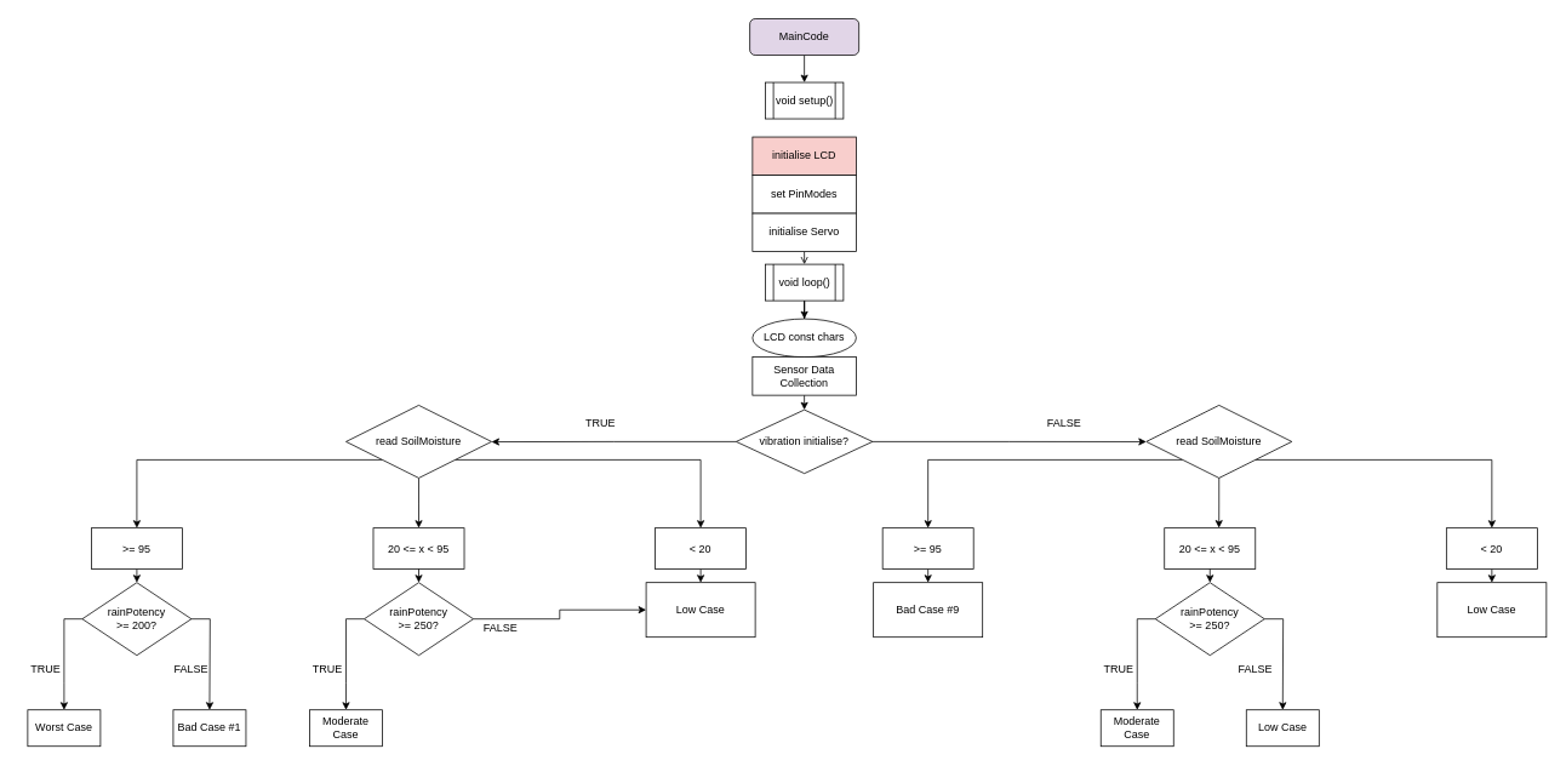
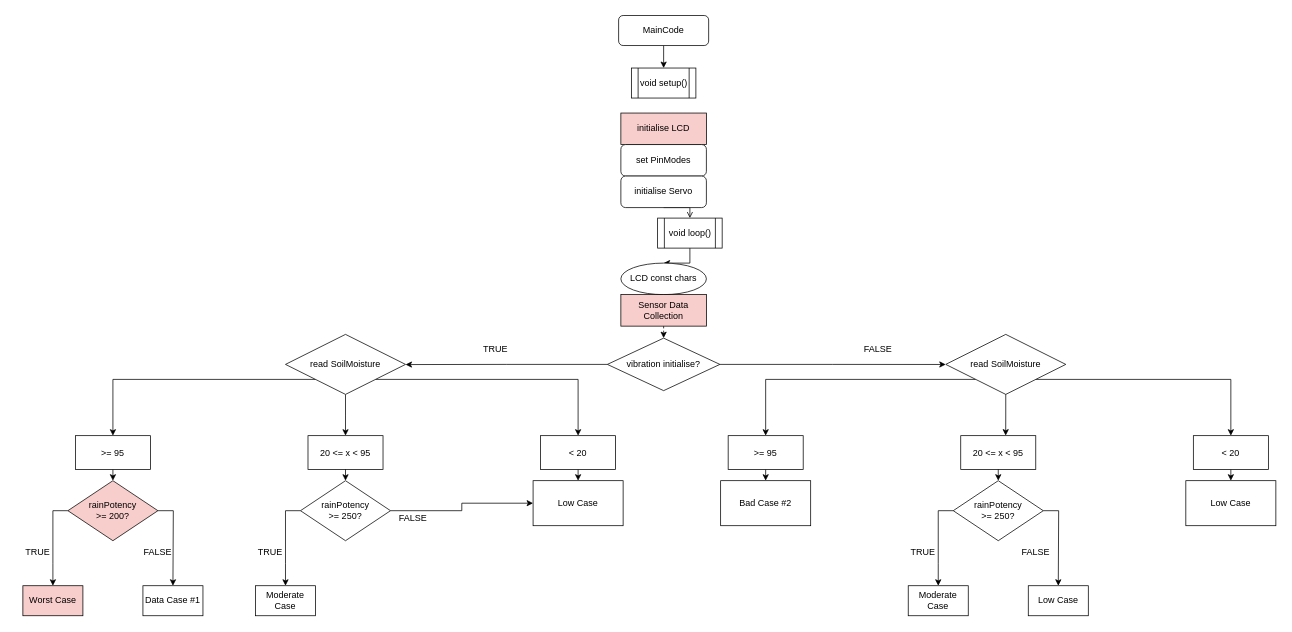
  <mxCell id="0" />
  <mxCell id="1" parent="0" />
  <mxCell id="2" style="edgeStyle=orthogonalEdgeStyle;rounded=0;orthogonalLoop=1;jettySize=auto;html=1;exitX=0.5;exitY=1;exitDx=0;exitDy=0;entryX=0.5;entryY=0;entryDx=0;entryDy=0;" edge="1" parent="1" source="3"><mxGeometry relative="1" as="geometry"><mxPoint x="884" y="90" as="targetPoint" /></mxGeometry></mxCell>
- <mxCell id="3" value="MainCode" style="rounded=1;whiteSpace=wrap;html=1;fontSize=12;glass=0;strokeWidth=1;shadow=0;fillColor=#e1d5e7;" parent="1" vertex="1"><mxGeometry x="824" y="20" width="120" height="40" as="geometry" /></mxCell>
+ <mxCell id="3" value="MainCode" style="rounded=1;whiteSpace=wrap;html=1;fontSize=12;glass=0;strokeWidth=1;shadow=0;" parent="1" vertex="1"><mxGeometry x="824" y="20" width="120" height="40" as="geometry" /></mxCell>
  <mxCell id="4" value="void setup()" style="shape=process;whiteSpace=wrap;html=1;backgroundOutline=1;" vertex="1" parent="1"><mxGeometry x="841" y="90" width="86" height="40" as="geometry" /></mxCell>
  <mxCell id="5" value="initialise LCD" style="rounded=0;whiteSpace=wrap;html=1;fillColor=#f8cecc;" vertex="1" parent="1"><mxGeometry x="827" y="150" width="114" height="42" as="geometry" /></mxCell>
- <mxCell id="6" value="set PinModes" style="rounded=0;whiteSpace=wrap;html=1;" vertex="1" parent="1"><mxGeometry x="827" y="192" width="114" height="42" as="geometry" /></mxCell>
+ <mxCell id="6" value="set PinModes" style="whiteSpace=wrap;html=1;rounded=1;" vertex="1" parent="1"><mxGeometry x="827" y="192" width="114" height="42" as="geometry" /></mxCell>
  <mxCell id="7" style="edgeStyle=orthogonalEdgeStyle;rounded=0;orthogonalLoop=1;jettySize=auto;html=1;exitX=0.5;exitY=1;exitDx=0;exitDy=0;entryX=0.5;entryY=0;entryDx=0;entryDy=0;endArrow=open;" edge="1" parent="1" source="8" target="10"><mxGeometry relative="1" as="geometry" /></mxCell>
- <mxCell id="8" value="initialise Servo" style="rounded=0;whiteSpace=wrap;html=1;" vertex="1" parent="1"><mxGeometry x="827" y="234" width="114" height="42" as="geometry" /></mxCell>
+ <mxCell id="8" value="initialise Servo" style="whiteSpace=wrap;html=1;rounded=1;" vertex="1" parent="1"><mxGeometry x="827" y="234" width="114" height="42" as="geometry" /></mxCell>
  <mxCell id="9" style="edgeStyle=orthogonalEdgeStyle;rounded=0;orthogonalLoop=1;jettySize=auto;html=1;exitX=0.5;exitY=1;exitDx=0;exitDy=0;" edge="1" parent="1" source="10" target="11"><mxGeometry relative="1" as="geometry" /></mxCell>
- <mxCell id="10" value="void loop()" style="shape=process;whiteSpace=wrap;html=1;backgroundOutline=1;" vertex="1" parent="1"><mxGeometry x="841" y="290" width="86" height="40" as="geometry" /></mxCell>
+ <mxCell id="10" value="void loop()" style="shape=process;whiteSpace=wrap;html=1;backgroundOutline=1;" vertex="1" parent="1"><mxGeometry x="876" y="290" width="86" height="40" as="geometry" /></mxCell>
  <mxCell id="11" value="LCD const chars" style="ellipse;whiteSpace=wrap;html=1;" vertex="1" parent="1"><mxGeometry x="827" y="350" width="114" height="42" as="geometry" /></mxCell>
- <mxCell id="12" style="edgeStyle=orthogonalEdgeStyle;rounded=0;orthogonalLoop=1;jettySize=auto;html=1;exitX=0.5;exitY=1;exitDx=0;exitDy=0;entryX=0.5;entryY=0;entryDx=0;entryDy=0;" edge="1" parent="1" source="13" target="16"><mxGeometry relative="1" as="geometry" /></mxCell>
- <mxCell id="13" value="Sensor Data Collection" style="rounded=0;whiteSpace=wrap;html=1;" vertex="1" parent="1"><mxGeometry x="827" y="392" width="114" height="42" as="geometry" /></mxCell>
+ <mxCell id="12" style="edgeStyle=orthogonalEdgeStyle;rounded=0;orthogonalLoop=1;jettySize=auto;html=1;exitX=0.5;exitY=1;exitDx=0;exitDy=0;entryX=0.5;entryY=0;entryDx=0;entryDy=0;dashed=1;" edge="1" parent="1" source="13" target="16"><mxGeometry relative="1" as="geometry" /></mxCell>
+ <mxCell id="13" value="Sensor Data Collection" style="rounded=0;whiteSpace=wrap;html=1;fillColor=#f8cecc;" vertex="1" parent="1"><mxGeometry x="827" y="392" width="114" height="42" as="geometry" /></mxCell>
  <mxCell id="14" style="edgeStyle=orthogonalEdgeStyle;rounded=0;orthogonalLoop=1;jettySize=auto;html=1;exitX=0;exitY=0.5;exitDx=0;exitDy=0;" edge="1" parent="1" source="16"><mxGeometry relative="1" as="geometry"><mxPoint x="540" y="485.217" as="targetPoint" /></mxGeometry></mxCell>
  <mxCell id="15" style="edgeStyle=orthogonalEdgeStyle;rounded=0;orthogonalLoop=1;jettySize=auto;html=1;exitX=1;exitY=0.5;exitDx=0;exitDy=0;" edge="1" parent="1" source="16"><mxGeometry relative="1" as="geometry"><mxPoint x="1260" y="485.111" as="targetPoint" /></mxGeometry></mxCell>
  <mxCell id="16" value="vibration initialise?" style="rhombus;whiteSpace=wrap;html=1;" vertex="1" parent="1"><mxGeometry x="809" y="450" width="150" height="70" as="geometry" /></mxCell>
  <mxCell id="17" value="TRUE" style="text;html=1;align=center;verticalAlign=middle;whiteSpace=wrap;rounded=0;" vertex="1" parent="1"><mxGeometry x="630" y="450" width="60" height="30" as="geometry" /></mxCell>
  <mxCell id="18" value="FALSE" style="text;html=1;align=center;verticalAlign=middle;whiteSpace=wrap;rounded=0;" vertex="1" parent="1"><mxGeometry x="1140" y="450" width="60" height="30" as="geometry" /></mxCell>
  <mxCell id="19" style="edgeStyle=orthogonalEdgeStyle;rounded=0;orthogonalLoop=1;jettySize=auto;html=1;exitX=0.5;exitY=1;exitDx=0;exitDy=0;" edge="1" parent="1" source="22"><mxGeometry relative="1" as="geometry"><mxPoint x="460" y="580" as="targetPoint" /></mxGeometry></mxCell>
  <mxCell id="20" style="edgeStyle=orthogonalEdgeStyle;rounded=0;orthogonalLoop=1;jettySize=auto;html=1;exitX=0;exitY=1;exitDx=0;exitDy=0;entryX=0.5;entryY=0;entryDx=0;entryDy=0;" edge="1" parent="1" source="22" target="27"><mxGeometry relative="1" as="geometry"><mxPoint x="280" y="580" as="targetPoint" /></mxGeometry></mxCell>
  <mxCell id="21" style="edgeStyle=orthogonalEdgeStyle;rounded=0;orthogonalLoop=1;jettySize=auto;html=1;exitX=1;exitY=1;exitDx=0;exitDy=0;entryX=0.5;entryY=0;entryDx=0;entryDy=0;" edge="1" parent="1" source="22" target="44"><mxGeometry relative="1" as="geometry"><mxPoint x="640" y="580" as="targetPoint" /></mxGeometry></mxCell>
  <mxCell id="22" value="read SoilMoisture" style="rhombus;whiteSpace=wrap;html=1;" vertex="1" parent="1"><mxGeometry x="380" y="445" width="160" height="80" as="geometry" /></mxCell>
  <mxCell id="23" style="edgeStyle=orthogonalEdgeStyle;rounded=0;orthogonalLoop=1;jettySize=auto;html=1;exitX=0;exitY=1;exitDx=0;exitDy=0;entryX=0.5;entryY=0;entryDx=0;entryDy=0;" edge="1" parent="1" source="25" target="47"><mxGeometry relative="1" as="geometry" /></mxCell>
  <mxCell id="24" style="edgeStyle=orthogonalEdgeStyle;rounded=0;orthogonalLoop=1;jettySize=auto;html=1;exitX=1;exitY=1;exitDx=0;exitDy=0;entryX=0.5;entryY=0;entryDx=0;entryDy=0;" edge="1" parent="1" source="25" target="56"><mxGeometry relative="1" as="geometry" /></mxCell>
  <mxCell id="25" value="read SoilMoisture" style="rhombus;whiteSpace=wrap;html=1;" vertex="1" parent="1"><mxGeometry x="1260" y="445" width="160" height="80" as="geometry" /></mxCell>
  <mxCell id="26" style="edgeStyle=orthogonalEdgeStyle;rounded=0;orthogonalLoop=1;jettySize=auto;html=1;exitX=0.5;exitY=1;exitDx=0;exitDy=0;entryX=0.5;entryY=0;entryDx=0;entryDy=0;" edge="1" parent="1" source="27" target="31"><mxGeometry relative="1" as="geometry" /></mxCell>
  <mxCell id="27" value="&amp;gt;= 95" style="rounded=0;whiteSpace=wrap;html=1;" vertex="1" parent="1"><mxGeometry x="100" y="580" width="100" height="45" as="geometry" /></mxCell>
  <mxCell id="28" value="20 &amp;lt;= x &amp;lt; 95" style="rounded=0;whiteSpace=wrap;html=1;" vertex="1" parent="1"><mxGeometry x="410" y="580" width="100" height="45" as="geometry" /></mxCell>
  <mxCell id="29" style="edgeStyle=orthogonalEdgeStyle;rounded=0;orthogonalLoop=1;jettySize=auto;html=1;exitX=0;exitY=0.5;exitDx=0;exitDy=0;" edge="1" parent="1" source="31"><mxGeometry relative="1" as="geometry"><mxPoint x="70" y="780" as="targetPoint" /></mxGeometry></mxCell>
  <mxCell id="30" style="edgeStyle=orthogonalEdgeStyle;rounded=0;orthogonalLoop=1;jettySize=auto;html=1;exitX=1;exitY=0.5;exitDx=0;exitDy=0;" edge="1" parent="1" source="31"><mxGeometry relative="1" as="geometry"><mxPoint x="230" y="780" as="targetPoint" /></mxGeometry></mxCell>
- <mxCell id="31" value="rainPotency&lt;div&gt;&amp;gt;= 200?&lt;/div&gt;" style="rhombus;whiteSpace=wrap;html=1;" vertex="1" parent="1"><mxGeometry x="90" y="640" width="120" height="80" as="geometry" /></mxCell>
+ <mxCell id="31" value="rainPotency&lt;div&gt;&amp;gt;= 200?&lt;/div&gt;" style="rhombus;whiteSpace=wrap;html=1;fillColor=#f8cecc;" vertex="1" parent="1"><mxGeometry x="90" y="640" width="120" height="80" as="geometry" /></mxCell>
  <mxCell id="32" value="TRUE" style="text;html=1;align=center;verticalAlign=middle;whiteSpace=wrap;rounded=0;" vertex="1" parent="1"><mxGeometry x="20" y="720" width="60" height="30" as="geometry" /></mxCell>
  <mxCell id="33" value="FALSE" style="text;html=1;align=center;verticalAlign=middle;whiteSpace=wrap;rounded=0;" vertex="1" parent="1"><mxGeometry x="180" y="720" width="60" height="30" as="geometry" /></mxCell>
- <mxCell id="34" value="Bad Case #1" style="rounded=0;whiteSpace=wrap;html=1;" vertex="1" parent="1"><mxGeometry x="190" y="780" width="80" height="40" as="geometry" /></mxCell>
- <mxCell id="35" value="Worst Case" style="rounded=0;whiteSpace=wrap;html=1;" vertex="1" parent="1"><mxGeometry x="30" y="780" width="80" height="40" as="geometry" /></mxCell>
+ <mxCell id="34" value="Data Case #1" style="rounded=0;whiteSpace=wrap;html=1;" vertex="1" parent="1"><mxGeometry x="190" y="780" width="80" height="40" as="geometry" /></mxCell>
+ <mxCell id="35" value="Worst Case" style="rounded=0;whiteSpace=wrap;html=1;fillColor=#f8cecc;" vertex="1" parent="1"><mxGeometry x="30" y="780" width="80" height="40" as="geometry" /></mxCell>
  <mxCell id="36" style="edgeStyle=orthogonalEdgeStyle;rounded=0;orthogonalLoop=1;jettySize=auto;html=1;exitX=0.5;exitY=1;exitDx=0;exitDy=0;entryX=0.5;entryY=0;entryDx=0;entryDy=0;" edge="1" target="39" parent="1"><mxGeometry relative="1" as="geometry"><mxPoint x="460" y="625" as="sourcePoint" /></mxGeometry></mxCell>
  <mxCell id="37" style="edgeStyle=orthogonalEdgeStyle;rounded=0;orthogonalLoop=1;jettySize=auto;html=1;exitX=0;exitY=0.5;exitDx=0;exitDy=0;" edge="1" source="39" parent="1"><mxGeometry relative="1" as="geometry"><mxPoint x="380" y="780" as="targetPoint" /></mxGeometry></mxCell>
  <mxCell id="38" style="edgeStyle=orthogonalEdgeStyle;rounded=0;orthogonalLoop=1;jettySize=auto;html=1;exitX=1;exitY=0.5;exitDx=0;exitDy=0;entryX=0;entryY=0.5;entryDx=0;entryDy=0;" edge="1" source="39" parent="1" target="45"><mxGeometry relative="1" as="geometry"><mxPoint x="680" y="671" as="targetPoint" /></mxGeometry></mxCell>
  <mxCell id="39" value="rainPotency&lt;div&gt;&amp;gt;= 250?&lt;/div&gt;" style="rhombus;whiteSpace=wrap;html=1;" vertex="1" parent="1"><mxGeometry x="400" y="640" width="120" height="80" as="geometry" /></mxCell>
  <mxCell id="40" value="TRUE" style="text;html=1;align=center;verticalAlign=middle;whiteSpace=wrap;rounded=0;" vertex="1" parent="1"><mxGeometry x="330" y="720" width="60" height="30" as="geometry" /></mxCell>
  <mxCell id="41" value="FALSE" style="text;html=1;align=center;verticalAlign=middle;whiteSpace=wrap;rounded=0;" vertex="1" parent="1"><mxGeometry x="520" y="680" width="60" height="20" as="geometry" /></mxCell>
  <mxCell id="42" value="Moderate Case" style="rounded=0;whiteSpace=wrap;html=1;" vertex="1" parent="1"><mxGeometry x="340" y="780" width="80" height="40" as="geometry" /></mxCell>
  <mxCell id="43" style="edgeStyle=orthogonalEdgeStyle;rounded=0;orthogonalLoop=1;jettySize=auto;html=1;exitX=0.5;exitY=1;exitDx=0;exitDy=0;entryX=0.5;entryY=0;entryDx=0;entryDy=0;" edge="1" source="44" parent="1"><mxGeometry relative="1" as="geometry"><mxPoint x="770" y="640" as="targetPoint" /></mxGeometry></mxCell>
  <mxCell id="44" value="&amp;lt; 20" style="rounded=0;whiteSpace=wrap;html=1;" vertex="1" parent="1"><mxGeometry x="720" y="580" width="100" height="45" as="geometry" /></mxCell>
  <mxCell id="45" value="Low Case" style="rounded=0;whiteSpace=wrap;html=1;" vertex="1" parent="1"><mxGeometry x="710" y="640" width="120" height="60" as="geometry" /></mxCell>
  <mxCell id="46" style="edgeStyle=orthogonalEdgeStyle;rounded=0;orthogonalLoop=1;jettySize=auto;html=1;exitX=0.5;exitY=1;exitDx=0;exitDy=0;entryX=0.5;entryY=0;entryDx=0;entryDy=0;" edge="1" source="47" parent="1"><mxGeometry relative="1" as="geometry"><mxPoint x="1020" y="640" as="targetPoint" /></mxGeometry></mxCell>
  <mxCell id="47" value="&amp;gt;= 95" style="rounded=0;whiteSpace=wrap;html=1;" vertex="1" parent="1"><mxGeometry x="970" y="580" width="100" height="45" as="geometry" /></mxCell>
  <mxCell id="48" value="20 &amp;lt;= x &amp;lt; 95" style="rounded=0;whiteSpace=wrap;html=1;" vertex="1" parent="1"><mxGeometry x="1280" y="580" width="100" height="45" as="geometry" /></mxCell>
  <mxCell id="49" style="edgeStyle=orthogonalEdgeStyle;rounded=0;orthogonalLoop=1;jettySize=auto;html=1;exitX=0.5;exitY=1;exitDx=0;exitDy=0;entryX=0.5;entryY=0;entryDx=0;entryDy=0;" edge="1" target="52" parent="1"><mxGeometry relative="1" as="geometry"><mxPoint x="1330" y="625" as="sourcePoint" /></mxGeometry></mxCell>
  <mxCell id="50" style="edgeStyle=orthogonalEdgeStyle;rounded=0;orthogonalLoop=1;jettySize=auto;html=1;exitX=0;exitY=0.5;exitDx=0;exitDy=0;" edge="1" source="52" parent="1"><mxGeometry relative="1" as="geometry"><mxPoint x="1250" y="780" as="targetPoint" /></mxGeometry></mxCell>
  <mxCell id="51" style="edgeStyle=orthogonalEdgeStyle;rounded=0;orthogonalLoop=1;jettySize=auto;html=1;exitX=1;exitY=0.5;exitDx=0;exitDy=0;" edge="1" parent="1" source="52"><mxGeometry relative="1" as="geometry"><mxPoint x="1410" y="780" as="targetPoint" /></mxGeometry></mxCell>
  <mxCell id="52" value="rainPotency&lt;div&gt;&amp;gt;= 250?&lt;/div&gt;" style="rhombus;whiteSpace=wrap;html=1;" vertex="1" parent="1"><mxGeometry x="1270" y="640" width="120" height="80" as="geometry" /></mxCell>
  <mxCell id="53" value="TRUE" style="text;html=1;align=center;verticalAlign=middle;whiteSpace=wrap;rounded=0;" vertex="1" parent="1"><mxGeometry x="1200" y="720" width="60" height="30" as="geometry" /></mxCell>
  <mxCell id="54" value="Moderate Case" style="rounded=0;whiteSpace=wrap;html=1;" vertex="1" parent="1"><mxGeometry x="1210" y="780" width="80" height="40" as="geometry" /></mxCell>
  <mxCell id="55" style="edgeStyle=orthogonalEdgeStyle;rounded=0;orthogonalLoop=1;jettySize=auto;html=1;exitX=0.5;exitY=1;exitDx=0;exitDy=0;entryX=0.5;entryY=0;entryDx=0;entryDy=0;" edge="1" source="56" parent="1"><mxGeometry relative="1" as="geometry"><mxPoint x="1640" y="640" as="targetPoint" /></mxGeometry></mxCell>
  <mxCell id="56" value="&amp;lt; 20" style="rounded=0;whiteSpace=wrap;html=1;" vertex="1" parent="1"><mxGeometry x="1590" y="580" width="100" height="45" as="geometry" /></mxCell>
  <mxCell id="57" style="edgeStyle=orthogonalEdgeStyle;rounded=0;orthogonalLoop=1;jettySize=auto;html=1;exitX=0.5;exitY=1;exitDx=0;exitDy=0;entryX=0.599;entryY=-0.003;entryDx=0;entryDy=0;entryPerimeter=0;" edge="1" parent="1" source="25" target="48"><mxGeometry relative="1" as="geometry" /></mxCell>
- <mxCell id="58" value="Bad Case #9" style="rounded=0;whiteSpace=wrap;html=1;" vertex="1" parent="1"><mxGeometry x="960" y="640" width="120" height="60" as="geometry" /></mxCell>
+ <mxCell id="58" value="Bad Case #2" style="rounded=0;whiteSpace=wrap;html=1;" vertex="1" parent="1"><mxGeometry x="960" y="640" width="120" height="60" as="geometry" /></mxCell>
  <mxCell id="59" value="Low Case" style="rounded=0;whiteSpace=wrap;html=1;" vertex="1" parent="1"><mxGeometry x="1370" y="780" width="80" height="40" as="geometry" /></mxCell>
  <mxCell id="60" value="FALSE" style="text;html=1;align=center;verticalAlign=middle;whiteSpace=wrap;rounded=0;" vertex="1" parent="1"><mxGeometry x="1350" y="720" width="60" height="30" as="geometry" /></mxCell>
  <mxCell id="61" value="Low Case" style="rounded=0;whiteSpace=wrap;html=1;" vertex="1" parent="1"><mxGeometry x="1580" y="640" width="120" height="60" as="geometry" /></mxCell>
